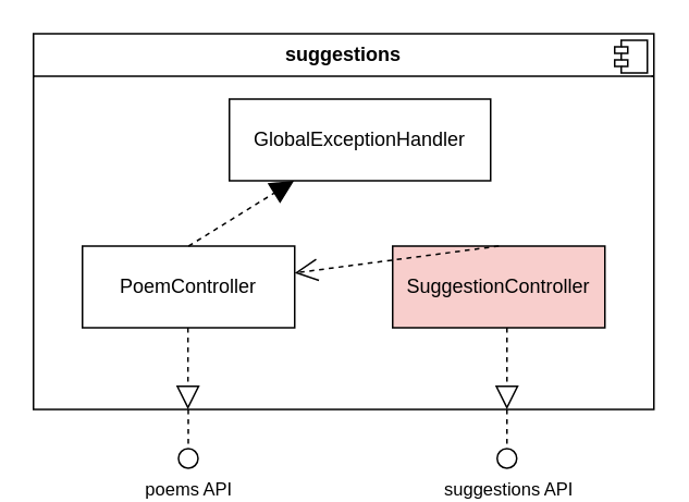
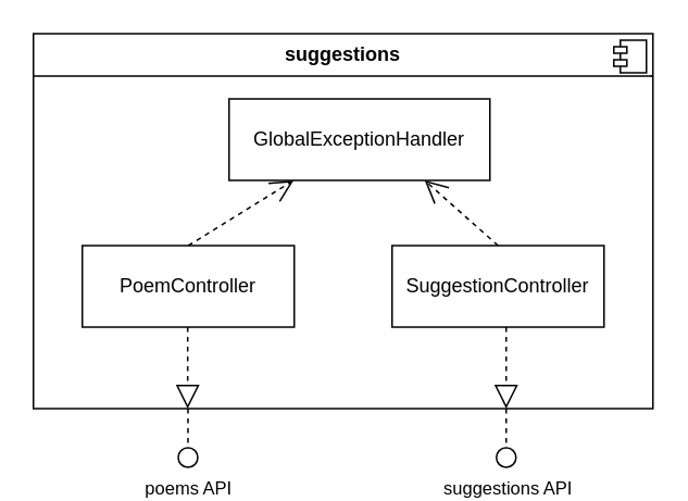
  <mxCell id="0" />
  <mxCell id="1" parent="0" />
  <mxCell id="2" value="&lt;p style=&quot;margin:0px;margin-top:6px;text-align:center;&quot;&gt;&lt;b&gt;suggestions&lt;/b&gt;&lt;/p&gt;&lt;hr size=&quot;1&quot; style=&quot;border-style:solid;&quot;&gt;&lt;p style=&quot;margin:0px;margin-left:8px;&quot;&gt;&lt;br&gt;&lt;/p&gt;" style="align=left;overflow=fill;html=1;dropTarget=0;whiteSpace=wrap;" parent="1" vertex="1"><mxGeometry x="20" y="20" width="380" height="230" as="geometry" /></mxCell>
  <mxCell id="3" value="" style="shape=component;jettyWidth=8;jettyHeight=4;" parent="2" vertex="1"><mxGeometry x="1" width="20" height="20" relative="1" as="geometry"><mxPoint x="-24" y="4" as="offset" /></mxGeometry></mxCell>
  <mxCell id="4" value="" style="edgeStyle=none;html=1;endArrow=block;endSize=12;dashed=1;verticalAlign=bottom;rounded=0;entryX=0.986;entryY=0.664;entryDx=0;entryDy=0;entryPerimeter=0;endFill=0;" parent="1" edge="1"><mxGeometry width="160" relative="1" as="geometry"><mxPoint x="114.63" y="200" as="sourcePoint" /><mxPoint x="114.63" y="250" as="targetPoint" /></mxGeometry></mxCell>
  <mxCell id="5" value="" style="edgeStyle=none;html=1;endArrow=oval;endSize=12;dashed=1;verticalAlign=bottom;rounded=0;endFill=0;" parent="1" edge="1"><mxGeometry width="160" relative="1" as="geometry"><mxPoint x="114.82" y="250" as="sourcePoint" /><mxPoint x="114.82" y="280" as="targetPoint" /></mxGeometry></mxCell>
  <mxCell id="6" value="poems API" style="edgeLabel;html=1;align=center;verticalAlign=middle;resizable=0;points=[];" parent="5" vertex="1" connectable="0"><mxGeometry x="-0.467" relative="1" as="geometry"><mxPoint y="40" as="offset" /></mxGeometry></mxCell>
  <mxCell id="7" value="PoemController" style="html=1;dropTarget=0;whiteSpace=wrap;" parent="1" vertex="1"><mxGeometry x="50" y="150" width="130" height="50" as="geometry" /></mxCell>
- <mxCell id="8" value="" style="edgeStyle=none;html=1;endArrow=block;endSize=12;dashed=1;verticalAlign=bottom;rounded=0;exitX=0.5;exitY=0;exitDx=0;exitDy=0;" parent="1" source="7" target="10" edge="1"><mxGeometry width="160" relative="1" as="geometry"><mxPoint x="210" y="185" as="sourcePoint" /><mxPoint x="135" y="110" as="targetPoint" /></mxGeometry></mxCell>
- <mxCell id="9" value="SuggestionController" style="html=1;dropTarget=0;whiteSpace=wrap;fillColor=#f8cecc;" parent="1" vertex="1"><mxGeometry x="240" y="150" width="130" height="50" as="geometry" /></mxCell>
+ <mxCell id="8" value="" style="edgeStyle=none;html=1;endArrow=open;endSize=12;dashed=1;verticalAlign=bottom;rounded=0;exitX=0.5;exitY=0;exitDx=0;exitDy=0;" parent="1" source="7" target="10" edge="1"><mxGeometry width="160" relative="1" as="geometry"><mxPoint x="210" y="185" as="sourcePoint" /><mxPoint x="135" y="110" as="targetPoint" /></mxGeometry></mxCell>
+ <mxCell id="9" value="SuggestionController" style="html=1;dropTarget=0;whiteSpace=wrap;" parent="1" vertex="1"><mxGeometry x="240" y="150" width="130" height="50" as="geometry" /></mxCell>
  <mxCell id="10" value="GlobalExceptionHandler" style="html=1;dropTarget=0;whiteSpace=wrap;" parent="1" vertex="1"><mxGeometry x="140" y="60" width="160" height="50" as="geometry" /></mxCell>
- <mxCell id="11" value="" style="edgeStyle=none;html=1;endArrow=open;endSize=12;dashed=1;verticalAlign=bottom;rounded=0;exitX=0.5;exitY=0;exitDx=0;exitDy=0;" parent="1" source="9" target="7" edge="1"><mxGeometry width="160" relative="1" as="geometry"><mxPoint x="125" y="160" as="sourcePoint" /><mxPoint x="183" y="120" as="targetPoint" /></mxGeometry></mxCell>
+ <mxCell id="11" value="" style="edgeStyle=none;html=1;endArrow=open;endSize=12;dashed=1;verticalAlign=bottom;rounded=0;exitX=0.5;exitY=0;exitDx=0;exitDy=0;entryX=0.75;entryY=1;entryDx=0;entryDy=0;" parent="1" source="9" target="10" edge="1"><mxGeometry width="160" relative="1" as="geometry"><mxPoint x="125" y="160" as="sourcePoint" /><mxPoint x="183" y="120" as="targetPoint" /></mxGeometry></mxCell>
  <mxCell id="12" value="" style="edgeStyle=none;html=1;endArrow=block;endSize=12;dashed=1;verticalAlign=bottom;rounded=0;entryX=0.986;entryY=0.664;entryDx=0;entryDy=0;entryPerimeter=0;endFill=0;" parent="1" edge="1"><mxGeometry width="160" relative="1" as="geometry"><mxPoint x="310" y="200" as="sourcePoint" /><mxPoint x="310" y="250" as="targetPoint" /></mxGeometry></mxCell>
  <mxCell id="13" value="" style="edgeStyle=none;html=1;endArrow=oval;endSize=12;dashed=1;verticalAlign=bottom;rounded=0;endFill=0;" parent="1" edge="1"><mxGeometry width="160" relative="1" as="geometry"><mxPoint x="310" y="250" as="sourcePoint" /><mxPoint x="310" y="280" as="targetPoint" /></mxGeometry></mxCell>
  <mxCell id="14" value="suggestions API" style="edgeLabel;html=1;align=center;verticalAlign=middle;resizable=0;points=[];" parent="13" vertex="1" connectable="0"><mxGeometry x="-0.467" relative="1" as="geometry"><mxPoint y="40" as="offset" /></mxGeometry></mxCell>
